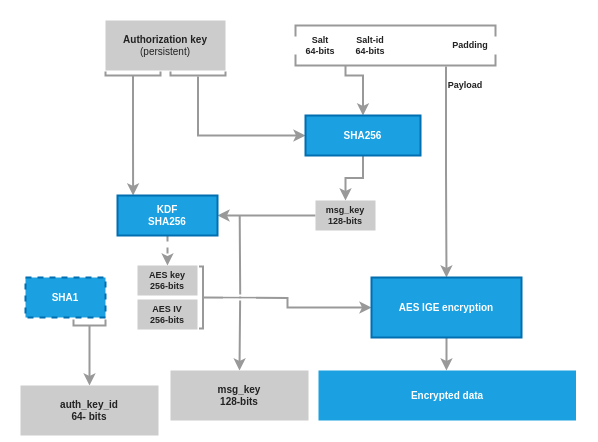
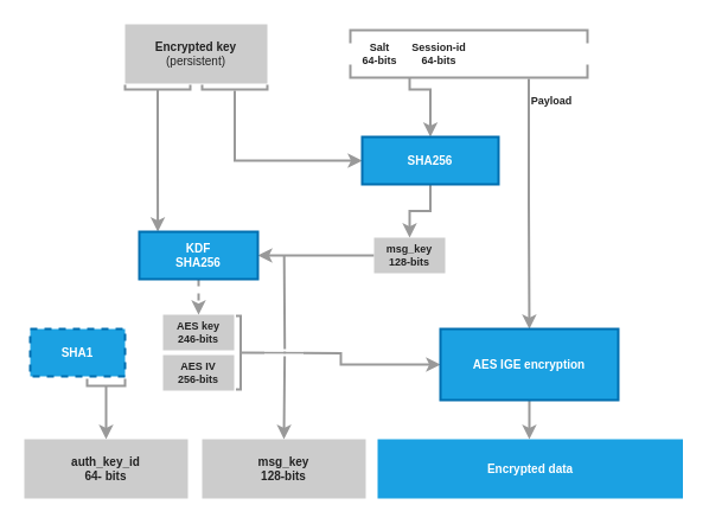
  <mxCell id="0" />
  <mxCell id="1" parent="0" />
- <mxCell id="2" value="&lt;div style=&quot;font-size: 10px;&quot;&gt;Authorization key&lt;/div&gt;&lt;span style=&quot;font-weight: normal; font-size: 10px;&quot;&gt;(persistent)&lt;/span&gt;" style="rounded=0;whiteSpace=wrap;html=1;fontStyle=1;fontColor=#222222;fontSize=10;strokeColor=none;fillColor=#CCCCCC;" vertex="1" parent="1"><mxGeometry x="105" y="20" width="120" height="50" as="geometry" /></mxCell>
+ <mxCell id="2" value="&lt;div style=&quot;font-size: 10px;&quot;&gt;Encrypted key&lt;/div&gt;&lt;span style=&quot;font-weight: normal; font-size: 10px;&quot;&gt;(persistent)&lt;/span&gt;" style="rounded=0;whiteSpace=wrap;html=1;fontStyle=1;fontColor=#222222;fontSize=10;strokeColor=none;fillColor=#CCCCCC;" vertex="1" parent="1"><mxGeometry x="105" y="20" width="120" height="50" as="geometry" /></mxCell>
  <mxCell id="3" style="edgeStyle=orthogonalEdgeStyle;rounded=0;orthogonalLoop=1;jettySize=auto;html=1;exitX=0.5;exitY=1;exitDx=0;exitDy=0;fontSize=10;fontColor=#222222;strokeColor=#999999;strokeWidth=2;" edge="1" parent="1" source="4"><mxGeometry relative="1" as="geometry"><mxPoint x="132.611" y="195" as="targetPoint" /></mxGeometry></mxCell>
  <mxCell id="4" value="" style="shape=partialRectangle;whiteSpace=wrap;html=1;bottom=1;right=1;left=1;top=0;fillColor=none;routingCenterX=-0.5;strokeWidth=2;strokeColor=#999999;" vertex="1" parent="1"><mxGeometry x="105" y="72" width="55" height="3" as="geometry" /></mxCell>
  <mxCell id="5" style="edgeStyle=orthogonalEdgeStyle;rounded=0;orthogonalLoop=1;jettySize=auto;html=1;exitX=0.5;exitY=1;exitDx=0;exitDy=0;entryX=0;entryY=0.5;entryDx=0;entryDy=0;fontSize=10;strokeWidth=2;strokeColor=#999999;" edge="1" parent="1" source="6" target="16"><mxGeometry relative="1" as="geometry" /></mxCell>
  <mxCell id="6" value="" style="shape=partialRectangle;whiteSpace=wrap;html=1;bottom=1;right=1;left=1;top=0;fillColor=none;routingCenterX=-0.5;perimeterSpacing=1;strokeWidth=2;strokeColor=#999999;" vertex="1" parent="1"><mxGeometry x="170" y="72" width="55" height="3" as="geometry" /></mxCell>
  <mxCell id="7" value="" style="shape=partialRectangle;whiteSpace=wrap;html=1;bottom=1;right=1;left=1;top=0;fillColor=none;routingCenterX=-0.5;perimeterSpacing=1;strokeWidth=2;direction=west;strokeColor=#999999;" vertex="1" parent="1"><mxGeometry x="295" y="25" width="200" height="10" as="geometry" /></mxCell>
  <mxCell id="8" style="edgeStyle=orthogonalEdgeStyle;rounded=0;orthogonalLoop=1;jettySize=auto;html=1;exitX=0.75;exitY=1;exitDx=0;exitDy=0;entryX=0.5;entryY=0;entryDx=0;entryDy=0;fontSize=10;fontColor=#222222;strokeColor=#999999;strokeWidth=2;" edge="1" parent="1" source="9" target="25"><mxGeometry relative="1" as="geometry" /></mxCell>
  <mxCell id="9" value="" style="shape=partialRectangle;whiteSpace=wrap;html=1;bottom=1;right=1;left=1;top=0;fillColor=none;routingCenterX=-0.5;perimeterSpacing=1;strokeWidth=2;direction=east;strokeColor=#999999;" vertex="1" parent="1"><mxGeometry x="295" y="55" width="200" height="10" as="geometry" /></mxCell>
  <mxCell id="10" value="&lt;div style=&quot;font-size: 9px;&quot;&gt;Salt&lt;/div&gt;&lt;div style=&quot;font-size: 9px;&quot;&gt;64-bits&lt;br style=&quot;font-size: 9px;&quot;&gt;&lt;/div&gt;" style="text;html=1;strokeColor=none;fillColor=none;align=center;verticalAlign=middle;whiteSpace=wrap;rounded=0;fontSize=9;fontColor=#222222;fontStyle=1" vertex="1" parent="1"><mxGeometry x="295" y="35" width="50" height="20" as="geometry" /></mxCell>
  <mxCell id="11" style="edgeStyle=orthogonalEdgeStyle;rounded=0;orthogonalLoop=1;jettySize=auto;html=1;entryX=0.5;entryY=0;entryDx=0;entryDy=0;fontSize=10;strokeColor=#999999;strokeWidth=2;" edge="1" parent="1" target="16"><mxGeometry relative="1" as="geometry"><mxPoint x="345" y="65" as="sourcePoint" /><Array as="points"><mxPoint x="345" y="75" /></Array></mxGeometry></mxCell>
- <mxCell id="12" value="&lt;div style=&quot;font-size: 9px;&quot;&gt;Salt-id&lt;/div&gt;&lt;div style=&quot;font-size: 9px;&quot;&gt;64-bits&lt;br style=&quot;font-size: 9px;&quot;&gt;&lt;/div&gt;" style="text;html=1;strokeColor=none;fillColor=none;align=center;verticalAlign=middle;whiteSpace=wrap;rounded=0;fontSize=9;fontColor=#222222;fontStyle=1" vertex="1" parent="1"><mxGeometry x="345" y="35" width="50" height="20" as="geometry" /></mxCell>
+ <mxCell id="12" value="&lt;div style=&quot;font-size: 9px;&quot;&gt;Session-id&lt;/div&gt;&lt;div style=&quot;font-size: 9px;&quot;&gt;64-bits&lt;br style=&quot;font-size: 9px;&quot;&gt;&lt;/div&gt;" style="text;html=1;strokeColor=none;fillColor=none;align=center;verticalAlign=middle;whiteSpace=wrap;rounded=0;fontSize=9;fontColor=#222222;fontStyle=1" vertex="1" parent="1"><mxGeometry x="345" y="35" width="50" height="20" as="geometry" /></mxCell>
  <mxCell id="13" value="Payload" style="text;html=1;strokeColor=none;fillColor=none;align=center;verticalAlign=middle;whiteSpace=wrap;rounded=0;fontSize=9;fontColor=#222222;fontStyle=1" vertex="1" parent="1"><mxGeometry x="440" y="75" width="50" height="20" as="geometry" /></mxCell>
- <mxCell id="14" value="Padding" style="text;html=1;strokeColor=none;fillColor=none;align=center;verticalAlign=middle;whiteSpace=wrap;rounded=0;fontSize=9;fontColor=#222222;fontStyle=1" vertex="1" parent="1"><mxGeometry x="445" y="35" width="50" height="20" as="geometry" /></mxCell>
  <mxCell id="15" style="edgeStyle=orthogonalEdgeStyle;rounded=0;orthogonalLoop=1;jettySize=auto;html=1;exitX=0.5;exitY=1;exitDx=0;exitDy=0;entryX=0.5;entryY=0;entryDx=0;entryDy=0;fontSize=9;fontColor=#222222;strokeColor=#999999;strokeWidth=2;" edge="1" parent="1" source="16" target="18"><mxGeometry relative="1" as="geometry" /></mxCell>
  <mxCell id="16" value="SHA256" style="rounded=0;whiteSpace=wrap;html=1;fontSize=10;strokeColor=#006EAF;strokeWidth=2;fillColor=#1ba1e2;fontColor=#ffffff;fontStyle=1" vertex="1" parent="1"><mxGeometry x="305" y="115" width="115" height="40" as="geometry" /></mxCell>
  <mxCell id="17" style="edgeStyle=orthogonalEdgeStyle;rounded=0;orthogonalLoop=1;jettySize=auto;html=1;exitX=0;exitY=0.5;exitDx=0;exitDy=0;entryX=1;entryY=0.5;entryDx=0;entryDy=0;fontSize=10;fontColor=#222222;strokeColor=#999999;strokeWidth=2;" edge="1" parent="1" source="18" target="20"><mxGeometry relative="1" as="geometry" /></mxCell>
  <mxCell id="18" value="&lt;div&gt;msg_key&lt;/div&gt;128-bits" style="rounded=0;whiteSpace=wrap;html=1;fontStyle=1;fontColor=#222222;fontSize=9;strokeColor=none;fillColor=#CCCCCC;" vertex="1" parent="1"><mxGeometry x="315" y="200" width="60" height="30" as="geometry" /></mxCell>
  <mxCell id="19" style="edgeStyle=orthogonalEdgeStyle;rounded=0;orthogonalLoop=1;jettySize=auto;html=1;exitX=0.5;exitY=1;exitDx=0;exitDy=0;entryX=0.5;entryY=0;entryDx=0;entryDy=0;fontSize=10;fontColor=#222222;strokeColor=#999999;strokeWidth=2;dashed=1;" edge="1" parent="1" source="20" target="21"><mxGeometry relative="1" as="geometry" /></mxCell>
  <mxCell id="20" value="&lt;div&gt;KDF&lt;/div&gt;&lt;div&gt;SHA256&lt;br&gt;&lt;/div&gt;" style="rounded=0;whiteSpace=wrap;html=1;fontSize=10;strokeColor=#006EAF;strokeWidth=2;fillColor=#1ba1e2;fontColor=#ffffff;fontStyle=1" vertex="1" parent="1"><mxGeometry x="117" y="195" width="100" height="40" as="geometry" /></mxCell>
- <mxCell id="21" value="&lt;div&gt;AES key&lt;/div&gt;256-bits" style="rounded=0;whiteSpace=wrap;html=1;fontStyle=1;fontColor=#222222;fontSize=9;strokeColor=none;fillColor=#CCCCCC;" vertex="1" parent="1"><mxGeometry x="137" y="265" width="60" height="30" as="geometry" /></mxCell>
+ <mxCell id="21" value="&lt;div&gt;AES key&lt;/div&gt;246-bits" style="rounded=0;whiteSpace=wrap;html=1;fontStyle=1;fontColor=#222222;fontSize=9;strokeColor=none;fillColor=#CCCCCC;" vertex="1" parent="1"><mxGeometry x="137" y="265" width="60" height="30" as="geometry" /></mxCell>
  <mxCell id="22" style="edgeStyle=orthogonalEdgeStyle;rounded=0;orthogonalLoop=1;jettySize=auto;html=1;fontSize=10;fontColor=#222222;strokeColor=#999999;strokeWidth=2;entryX=0;entryY=0.5;entryDx=0;entryDy=0;" edge="1" parent="1" target="25"><mxGeometry relative="1" as="geometry"><mxPoint x="295" y="297" as="targetPoint" /><mxPoint x="202" y="297" as="sourcePoint" /></mxGeometry></mxCell>
  <mxCell id="23" value="&lt;div&gt;AES IV&lt;/div&gt;256-bits" style="rounded=0;whiteSpace=wrap;html=1;fontStyle=1;fontColor=#222222;fontSize=9;strokeColor=none;fillColor=#CCCCCC;" vertex="1" parent="1"><mxGeometry x="137" y="299" width="60" height="30" as="geometry" /></mxCell>
  <mxCell id="24" style="edgeStyle=orthogonalEdgeStyle;rounded=0;orthogonalLoop=1;jettySize=auto;html=1;exitX=0.5;exitY=1;exitDx=0;exitDy=0;fontSize=10;fontColor=#222222;strokeColor=#999999;strokeWidth=2;" edge="1" parent="1" source="25"><mxGeometry relative="1" as="geometry"><mxPoint x="445.968" y="370" as="targetPoint" /></mxGeometry></mxCell>
  <mxCell id="25" value="AES IGE encryption" style="rounded=0;whiteSpace=wrap;html=1;fontSize=10;strokeColor=#006EAF;strokeWidth=2;fillColor=#1ba1e2;fontColor=#ffffff;fontStyle=1" vertex="1" parent="1"><mxGeometry x="371" y="277" width="150" height="60" as="geometry" /></mxCell>
  <mxCell id="26" value="SHA1" style="rounded=0;whiteSpace=wrap;html=1;fontSize=10;strokeColor=#006EAF;strokeWidth=2;fillColor=#1ba1e2;fontColor=#ffffff;fontStyle=1;dashed=1;" vertex="1" parent="1"><mxGeometry x="25" y="277" width="80" height="40" as="geometry" /></mxCell>
  <mxCell id="27" style="edgeStyle=orthogonalEdgeStyle;rounded=0;orthogonalLoop=1;jettySize=auto;html=1;exitX=0.5;exitY=1;exitDx=0;exitDy=0;fontSize=10;fontColor=#222222;strokeColor=#999999;strokeWidth=2;entryX=0.5;entryY=0;entryDx=0;entryDy=0;" edge="1" parent="1" source="28" target="29"><mxGeometry relative="1" as="geometry"><mxPoint x="89.286" y="370" as="targetPoint" /></mxGeometry></mxCell>
  <mxCell id="28" value="" style="shape=partialRectangle;whiteSpace=wrap;html=1;bottom=1;right=1;left=1;top=0;fillColor=none;routingCenterX=-0.5;strokeWidth=2;strokeColor=#999999;" vertex="1" parent="1"><mxGeometry x="73" y="320" width="32" height="5" as="geometry" /></mxCell>
- <mxCell id="29" value="&lt;div&gt;auth_key_id&lt;/div&gt;&lt;div&gt;64- bits&lt;br&gt;&lt;/div&gt;" style="rounded=0;whiteSpace=wrap;html=1;fontStyle=1;fontColor=#222222;fontSize=10;strokeColor=none;fillColor=#CCCCCC;" vertex="1" parent="1"><mxGeometry x="20" y="385" width="138" height="50" as="geometry" /></mxCell>
+ <mxCell id="29" value="&lt;div&gt;auth_key_id&lt;/div&gt;&lt;div&gt;64- bits&lt;br&gt;&lt;/div&gt;" style="rounded=0;whiteSpace=wrap;html=1;fontStyle=1;fontColor=#222222;fontSize=10;strokeColor=none;fillColor=#CCCCCC;" vertex="1" parent="1"><mxGeometry x="20" y="370" width="138" height="50" as="geometry" /></mxCell>
  <mxCell id="30" style="edgeStyle=orthogonalEdgeStyle;rounded=0;orthogonalLoop=1;jettySize=auto;html=1;exitX=0.5;exitY=0;exitDx=0;exitDy=0;fontSize=10;fontColor=#222222;strokeColor=#999999;strokeWidth=2;entryX=0.5;entryY=0;entryDx=0;entryDy=0;" edge="1" parent="1" target="31"><mxGeometry relative="1" as="geometry"><mxPoint x="239.2" y="215" as="sourcePoint" /></mxGeometry></mxCell>
  <mxCell id="31" value="&lt;div&gt;msg_key&lt;/div&gt;128-bits" style="rounded=0;whiteSpace=wrap;html=1;fontStyle=1;fontColor=#222222;fontSize=10;strokeColor=none;fillColor=#CCCCCC;" vertex="1" parent="1"><mxGeometry x="170" y="370" width="138" height="50" as="geometry" /></mxCell>
  <mxCell id="32" value="Encrypted data" style="rounded=0;whiteSpace=wrap;html=1;fontSize=10;strokeWidth=2;fillColor=#1ba1e2;fontColor=#ffffff;fontStyle=1;strokeColor=none;" vertex="1" parent="1"><mxGeometry x="318" y="370" width="257.5" height="50" as="geometry" /></mxCell>
  <mxCell id="33" value="" style="shape=partialRectangle;whiteSpace=wrap;html=1;bottom=1;right=1;left=1;top=0;fillColor=none;routingCenterX=-0.5;perimeterSpacing=1;strokeWidth=2;strokeColor=#999999;rotation=-90;" vertex="1" parent="1"><mxGeometry x="170" y="295.5" width="62" height="3" as="geometry" /></mxCell>
  <mxCell id="34" value="" style="rounded=0;whiteSpace=wrap;html=1;fontSize=10;strokeWidth=2;strokeColor=none;" vertex="1" parent="1"><mxGeometry x="222.5" y="294" width="33" height="2" as="geometry" /></mxCell>
  <mxCell id="35" value="" style="rounded=0;whiteSpace=wrap;html=1;fontSize=10;strokeWidth=2;strokeColor=none;" vertex="1" parent="1"><mxGeometry x="222.5" y="298" width="33" height="2" as="geometry" /></mxCell>
